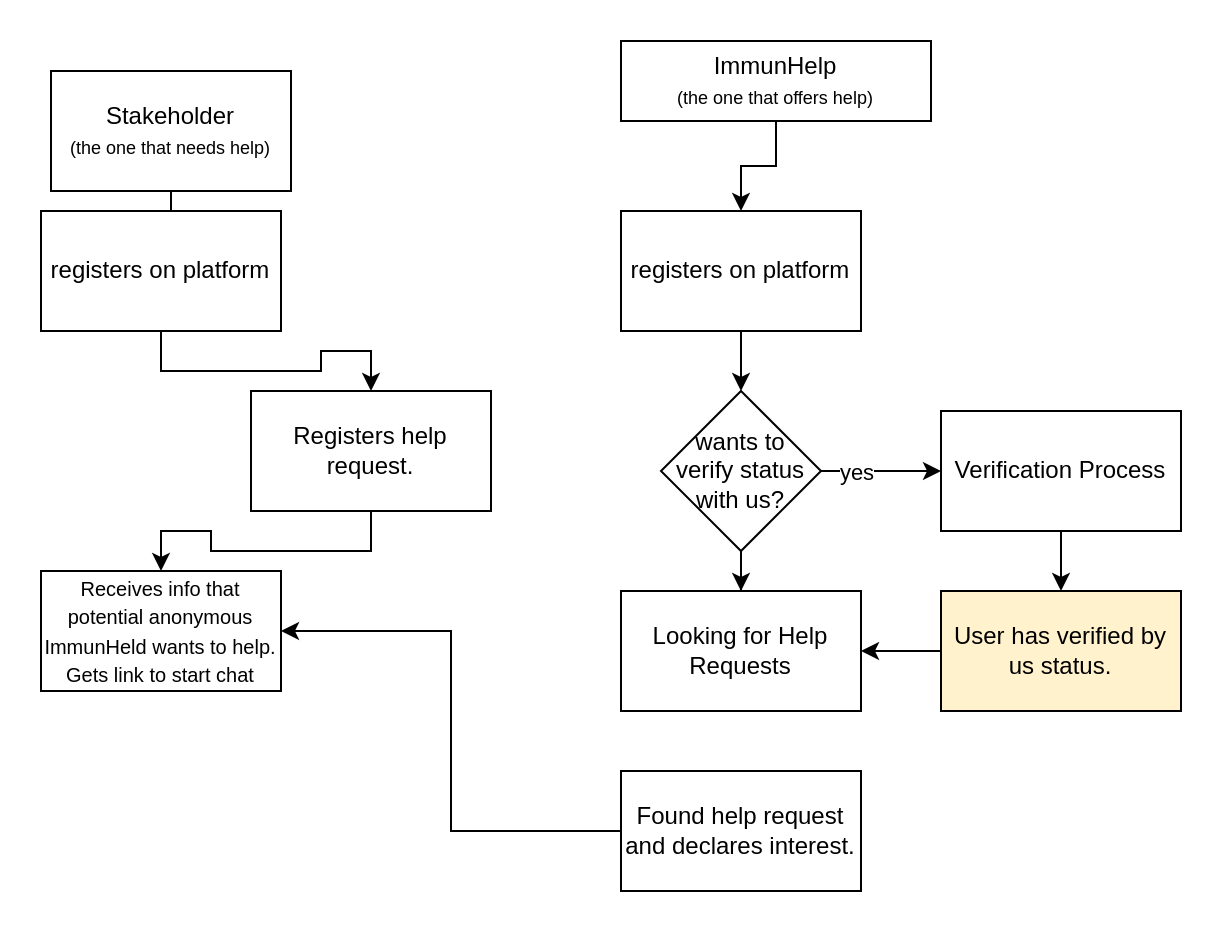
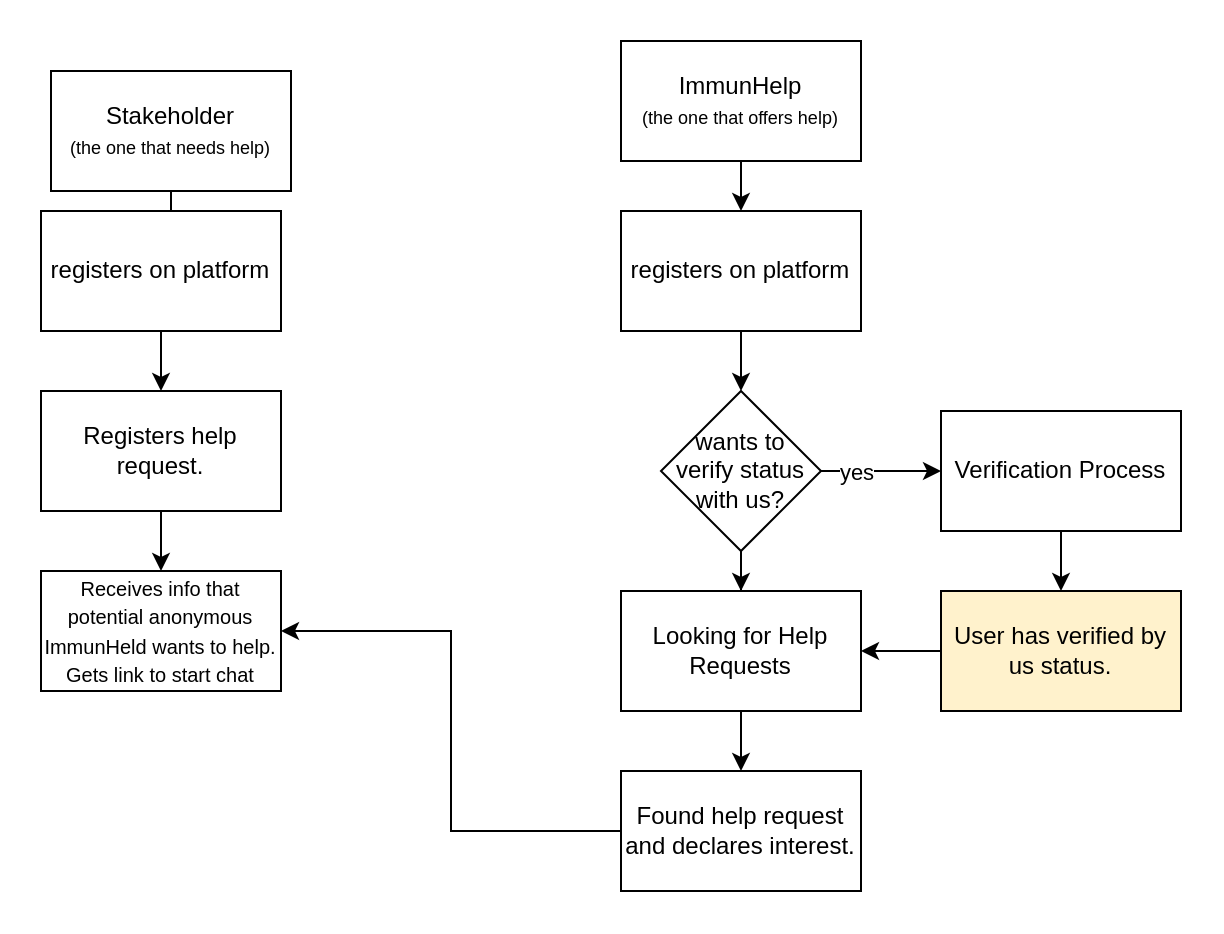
  <mxCell id="0" />
  <mxCell id="1" parent="0" />
  <mxCell id="2" style="edgeStyle=orthogonalEdgeStyle;rounded=0;orthogonalLoop=1;jettySize=auto;html=1;" parent="1" source="3" target="9" edge="1"><mxGeometry relative="1" as="geometry" /></mxCell>
  <mxCell id="3" value="Stakeholder&lt;br&gt;&lt;font style=&quot;font-size: 9px&quot;&gt;(the one that needs help)&lt;/font&gt;" style="rounded=0;whiteSpace=wrap;html=1;" parent="1" vertex="1"><mxGeometry x="25" y="35" width="120" height="60" as="geometry" /></mxCell>
  <mxCell id="4" style="edgeStyle=orthogonalEdgeStyle;rounded=0;orthogonalLoop=1;jettySize=auto;html=1;" parent="1" source="5" target="7" edge="1"><mxGeometry relative="1" as="geometry" /></mxCell>
- <mxCell id="5" value="ImmunHelp&lt;br&gt;&lt;span style=&quot;font-size: 9px&quot;&gt;(the one that offers help)&lt;/span&gt;" style="rounded=0;whiteSpace=wrap;html=1;" parent="1" vertex="1"><mxGeometry x="310" y="20" width="155" height="40" as="geometry" /></mxCell>
+ <mxCell id="5" value="ImmunHelp&lt;br&gt;&lt;span style=&quot;font-size: 9px&quot;&gt;(the one that offers help)&lt;/span&gt;" style="rounded=0;whiteSpace=wrap;html=1;" parent="1" vertex="1"><mxGeometry x="310" y="20" width="120" height="60" as="geometry" /></mxCell>
  <mxCell id="6" value="" style="edgeStyle=orthogonalEdgeStyle;rounded=0;orthogonalLoop=1;jettySize=auto;html=1;" parent="1" source="7" target="16" edge="1"><mxGeometry relative="1" as="geometry"><mxPoint x="370" y="245" as="targetPoint" /></mxGeometry></mxCell>
  <mxCell id="7" value="registers on platform" style="rounded=0;whiteSpace=wrap;html=1;" parent="1" vertex="1"><mxGeometry x="310" y="105" width="120" height="60" as="geometry" /></mxCell>
  <mxCell id="8" value="" style="edgeStyle=orthogonalEdgeStyle;rounded=0;orthogonalLoop=1;jettySize=auto;html=1;" parent="1" source="9" target="11" edge="1"><mxGeometry relative="1" as="geometry" /></mxCell>
  <mxCell id="9" value="registers on platform" style="rounded=0;whiteSpace=wrap;html=1;" parent="1" vertex="1"><mxGeometry x="20" y="105" width="120" height="60" as="geometry" /></mxCell>
  <mxCell id="10" value="" style="edgeStyle=orthogonalEdgeStyle;rounded=0;orthogonalLoop=1;jettySize=auto;html=1;" parent="1" source="11" target="12" edge="1"><mxGeometry relative="1" as="geometry" /></mxCell>
- <mxCell id="11" value="Registers help request." style="rounded=0;whiteSpace=wrap;html=1;" parent="1" vertex="1"><mxGeometry x="125" y="195" width="120" height="60" as="geometry" /></mxCell>
+ <mxCell id="11" value="Registers help request." style="rounded=0;whiteSpace=wrap;html=1;" parent="1" vertex="1"><mxGeometry x="20" y="195" width="120" height="60" as="geometry" /></mxCell>
  <mxCell id="12" value="&lt;font style=&quot;font-size: 10px&quot;&gt;Receives info that potential anonymous ImmunHeld wants to help. Gets link to start chat&lt;/font&gt;" style="rounded=0;whiteSpace=wrap;html=1;" parent="1" vertex="1"><mxGeometry x="20" y="285" width="120" height="60" as="geometry" /></mxCell>
  <mxCell id="13" value="" style="edgeStyle=orthogonalEdgeStyle;rounded=0;orthogonalLoop=1;jettySize=auto;html=1;entryX=0;entryY=0.5;entryDx=0;entryDy=0;" parent="1" source="16" target="18" edge="1"><mxGeometry relative="1" as="geometry"><mxPoint x="490" y="235" as="targetPoint" /></mxGeometry></mxCell>
  <mxCell id="14" value="yes" style="edgeLabel;html=1;align=center;verticalAlign=middle;resizable=0;points=[];" parent="13" vertex="1" connectable="0"><mxGeometry x="-0.758" y="1" relative="1" as="geometry"><mxPoint x="10.33" y="1" as="offset" /></mxGeometry></mxCell>
  <mxCell id="15" style="edgeStyle=orthogonalEdgeStyle;rounded=0;orthogonalLoop=1;jettySize=auto;html=1;" parent="1" source="16" target="22" edge="1"><mxGeometry relative="1" as="geometry" /></mxCell>
  <mxCell id="16" value="wants&amp;nbsp;to&lt;br&gt;verify status&lt;br&gt;with us?" style="rhombus;whiteSpace=wrap;html=1;" parent="1" vertex="1"><mxGeometry x="330" y="195" width="80" height="80" as="geometry" /></mxCell>
  <mxCell id="17" value="" style="edgeStyle=orthogonalEdgeStyle;rounded=0;orthogonalLoop=1;jettySize=auto;html=1;" parent="1" source="18" target="20" edge="1"><mxGeometry relative="1" as="geometry" /></mxCell>
  <mxCell id="18" value="Verification Process" style="rounded=0;whiteSpace=wrap;html=1;" parent="1" vertex="1"><mxGeometry x="470" y="205" width="120" height="60" as="geometry" /></mxCell>
  <mxCell id="19" style="edgeStyle=orthogonalEdgeStyle;rounded=0;orthogonalLoop=1;jettySize=auto;html=1;" parent="1" source="20" target="22" edge="1"><mxGeometry relative="1" as="geometry" /></mxCell>
  <mxCell id="20" value="User has verified by us status." style="rounded=0;whiteSpace=wrap;html=1;fillColor=#fff2cc;" parent="1" vertex="1"><mxGeometry x="470" y="295" width="120" height="60" as="geometry" /></mxCell>
+ <mxCell id="21" value="" style="edgeStyle=orthogonalEdgeStyle;rounded=0;orthogonalLoop=1;jettySize=auto;html=1;" parent="1" source="22" target="24" edge="1"><mxGeometry relative="1" as="geometry" /></mxCell>
  <mxCell id="22" value="Looking for Help Requests" style="rounded=0;whiteSpace=wrap;html=1;" parent="1" vertex="1"><mxGeometry x="310" y="295" width="120" height="60" as="geometry" /></mxCell>
  <mxCell id="23" style="edgeStyle=orthogonalEdgeStyle;rounded=0;orthogonalLoop=1;jettySize=auto;html=1;entryX=1;entryY=0.5;entryDx=0;entryDy=0;" parent="1" source="24" target="12" edge="1"><mxGeometry relative="1" as="geometry" /></mxCell>
  <mxCell id="24" value="Found help request&lt;br&gt;and declares interest." style="rounded=0;whiteSpace=wrap;html=1;" parent="1" vertex="1"><mxGeometry x="310" y="385" width="120" height="60" as="geometry" /></mxCell>
